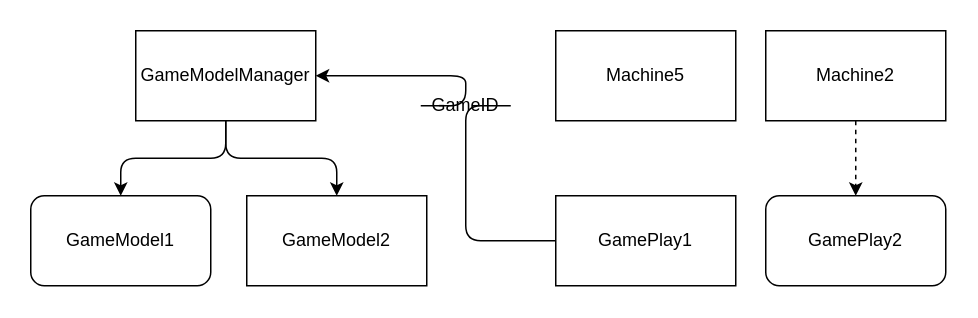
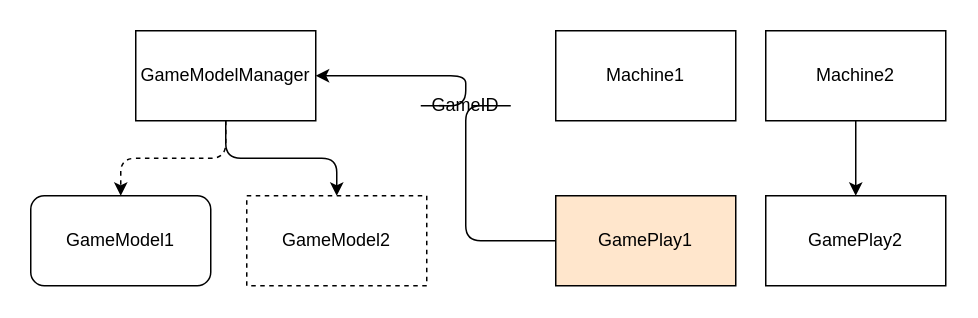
  <mxCell id="0" />
  <mxCell id="1" parent="0" />
- <mxCell id="2" style="edgeStyle=orthogonalEdgeStyle;html=1;exitX=0.5;exitY=1;exitDx=0;exitDy=0;" parent="1" source="4" target="5" edge="1"><mxGeometry relative="1" as="geometry" /></mxCell>
+ <mxCell id="2" style="edgeStyle=orthogonalEdgeStyle;html=1;exitX=0.5;exitY=1;exitDx=0;exitDy=0;dashed=1;" parent="1" source="4" target="5" edge="1"><mxGeometry relative="1" as="geometry" /></mxCell>
  <mxCell id="3" style="edgeStyle=orthogonalEdgeStyle;html=1;exitX=0.5;exitY=1;exitDx=0;exitDy=0;" parent="1" source="4" target="6" edge="1"><mxGeometry relative="1" as="geometry" /></mxCell>
  <mxCell id="4" value="GameModelManager" style="rounded=0;whiteSpace=wrap;html=1;" parent="1" vertex="1"><mxGeometry x="90" width="120" height="60" as="geometry" y="20" /></mxCell>
  <mxCell id="5" value="GameModel1" style="whiteSpace=wrap;html=1;rounded=1;" parent="1" vertex="1"><mxGeometry x="20" y="130" width="120" height="60" as="geometry" /></mxCell>
- <mxCell id="6" value="GameModel2" style="rounded=0;whiteSpace=wrap;html=1;" parent="1" vertex="1"><mxGeometry x="164" y="130" width="120" height="60" as="geometry" /></mxCell>
+ <mxCell id="6" value="GameModel2" style="rounded=0;whiteSpace=wrap;html=1;dashed=1;" parent="1" vertex="1"><mxGeometry x="164" y="130" width="120" height="60" as="geometry" /></mxCell>
  <mxCell id="7" style="edgeStyle=orthogonalEdgeStyle;html=1;exitX=0;exitY=0.5;exitDx=0;exitDy=0;entryX=1;entryY=0.5;entryDx=0;entryDy=0;startArrow=none;" parent="1" source="14" target="4" edge="1"><mxGeometry relative="1" as="geometry"><Array as="points"><mxPoint x="310" y="50" /></Array></mxGeometry></mxCell>
- <mxCell id="8" value="GamePlay1" style="rounded=0;whiteSpace=wrap;html=1;" parent="1" vertex="1"><mxGeometry x="370" y="130" width="120" height="60" as="geometry" /></mxCell>
- <mxCell id="9" value="Machine5" style="rounded=0;whiteSpace=wrap;html=1;" parent="1" vertex="1"><mxGeometry x="370" width="120" height="60" as="geometry" y="20" /></mxCell>
- <mxCell id="10" value="GamePlay2" style="whiteSpace=wrap;html=1;rounded=1;" parent="1" vertex="1"><mxGeometry x="510" y="130" width="120" height="60" as="geometry" /></mxCell>
- <mxCell id="11" style="edgeStyle=orthogonalEdgeStyle;html=1;exitX=0.5;exitY=1;exitDx=0;exitDy=0;entryX=0.5;entryY=0;entryDx=0;entryDy=0;dashed=1;" parent="1" source="12" target="10" edge="1"><mxGeometry relative="1" as="geometry" /></mxCell>
+ <mxCell id="8" value="GamePlay1" style="rounded=0;whiteSpace=wrap;html=1;fillColor=#ffe6cc;" parent="1" vertex="1"><mxGeometry x="370" y="130" width="120" height="60" as="geometry" /></mxCell>
+ <mxCell id="9" value="Machine1" style="rounded=0;whiteSpace=wrap;html=1;" parent="1" vertex="1"><mxGeometry x="370" width="120" height="60" as="geometry" y="20" /></mxCell>
+ <mxCell id="10" value="GamePlay2" style="rounded=0;whiteSpace=wrap;html=1;" parent="1" vertex="1"><mxGeometry x="510" y="130" width="120" height="60" as="geometry" /></mxCell>
+ <mxCell id="11" style="edgeStyle=orthogonalEdgeStyle;html=1;exitX=0.5;exitY=1;exitDx=0;exitDy=0;entryX=0.5;entryY=0;entryDx=0;entryDy=0;" parent="1" source="12" target="10" edge="1"><mxGeometry relative="1" as="geometry" /></mxCell>
  <mxCell id="12" value="Machine2" style="rounded=0;whiteSpace=wrap;html=1;" parent="1" vertex="1"><mxGeometry x="510" width="120" height="60" as="geometry" y="20" /></mxCell>
  <mxCell id="13" value="" style="edgeStyle=orthogonalEdgeStyle;html=1;exitX=0;exitY=0.5;exitDx=0;exitDy=0;entryX=1;entryY=0.5;entryDx=0;entryDy=0;endArrow=none;" edge="1" parent="1" source="8" target="14"><mxGeometry relative="1" as="geometry"><Array as="points"><mxPoint x="310" y="160" /></Array><mxPoint x="370" y="160" as="sourcePoint" /><mxPoint x="210" y="50" as="targetPoint" /></mxGeometry></mxCell>
  <mxCell id="14" value="GameID" style="text;html=1;strokeColor=none;fillColor=none;align=center;verticalAlign=middle;whiteSpace=wrap;rounded=0;" vertex="1" parent="1"><mxGeometry x="280" y="55" width="60" height="30" as="geometry" /></mxCell>
